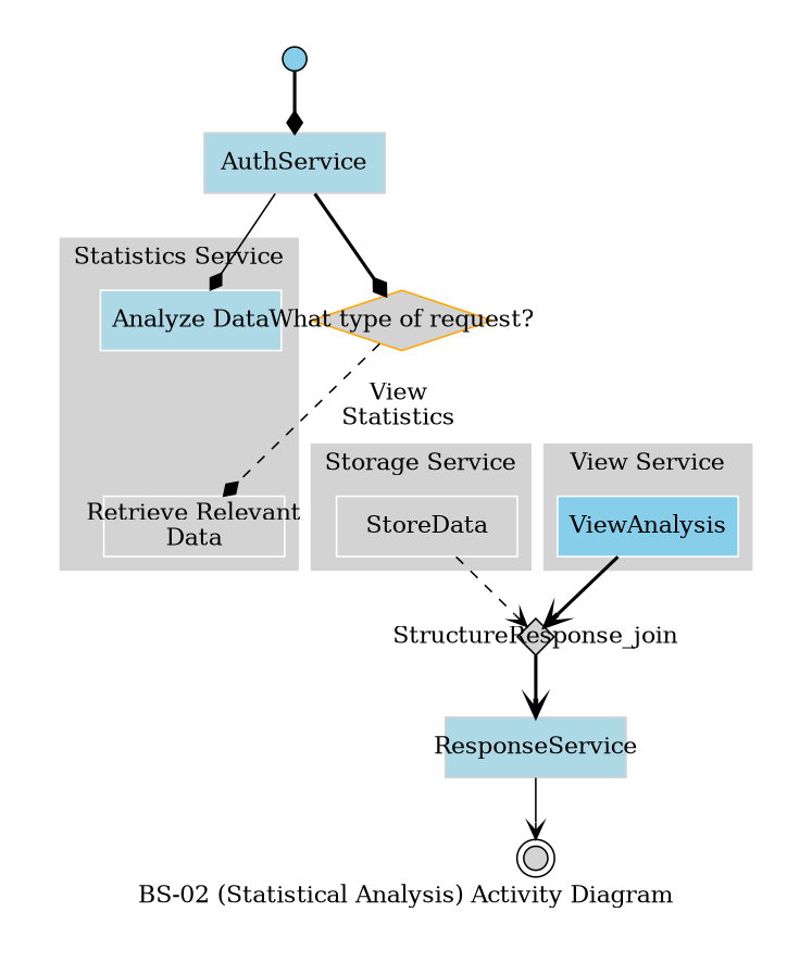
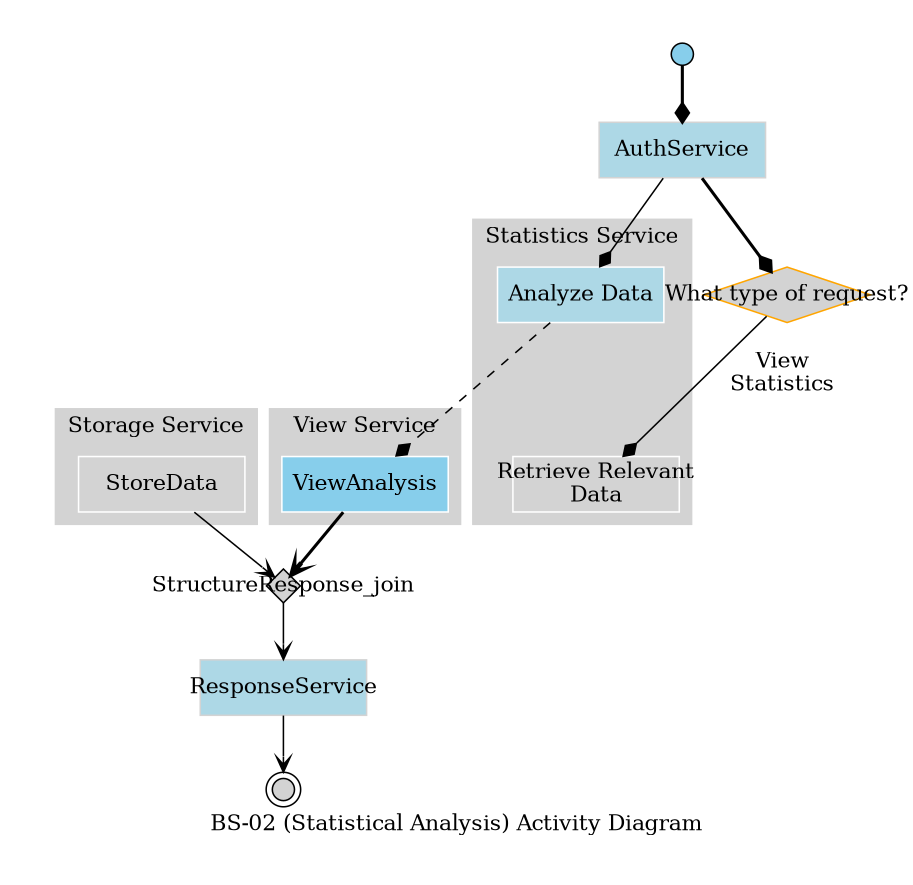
  digraph {
    fontname="DejaVu Serif"
    label="BS-02 (Statistical Analysis) Activity Diagram"
    newrank=true
    splines=polyline
    node [color=white fillcolor=lightgrey fixedsize=true fontname="DejaVu Serif" shape=box style=filled]
    edge [arrowhead=diamond fontname="DejaVu Serif" style=bold]
    n1 [height=0.5 label="Retrieve Relevant\nData" width=1.5]
    StoreData [height=0.5 width=1.5]
    n3 [fillcolor=lightblue height=0.5 label="Analyze Data" width=1.5]
    ViewAnalysis [fillcolor=skyblue height=0.5 width=1.5]
    StructureResponse_join [color=black height=0.3 shape=diamond style="normal,filled" width=0.3]
    Start [fillcolor=skyblue height=0.2 shape=point width=0.2 color="" fixedsize=""]
    AuthService [color=lightgrey fillcolor=lightblue height=0.5 width=1.5]
    n8 [color=orange height=0.5 label="What type of request?" shape=diamond width=1.5]
    End [height=0.2 peripheries=2 shape=point width=0.2 color="" fixedsize=""]
    ResponseService [color=lightgrey fillcolor=lightblue height=0.5 width=1.5]
    subgraph sub_1 {
      rank=same
      n1
      StoreData
    }
    subgraph cluster_2 {
      color=lightgrey
      label="Statistics Service"
      style=filled
      n1
      n3
    }
    subgraph cluster_3 {
      color=lightgrey
      label="Storage Service"
      style=filled
      StoreData
    }
    subgraph cluster_4 {
      color=lightgrey
      label="View Service"
      style=filled
      ViewAnalysis
    }
-   StoreData -> StructureResponse_join [arrowhead=vee style=dashed]
+   StoreData -> StructureResponse_join [arrowhead=vee style=solid]
+   n3 -> ViewAnalysis [style=dashed]
    ViewAnalysis -> StructureResponse_join [arrowhead=vee]
-   StructureResponse_join -> ResponseService [arrowhead=vee]
+   StructureResponse_join -> ResponseService [arrowhead=vee style=solid]
    Start -> AuthService
    AuthService -> n3 [style=solid]
    AuthService -> n8
-   n8 -> n1 [label="View\nStatistics" style=dashed]
+   n8 -> n1 [label="View\nStatistics" style=solid]
    ResponseService -> End [arrowhead=vee style=solid]
  }
